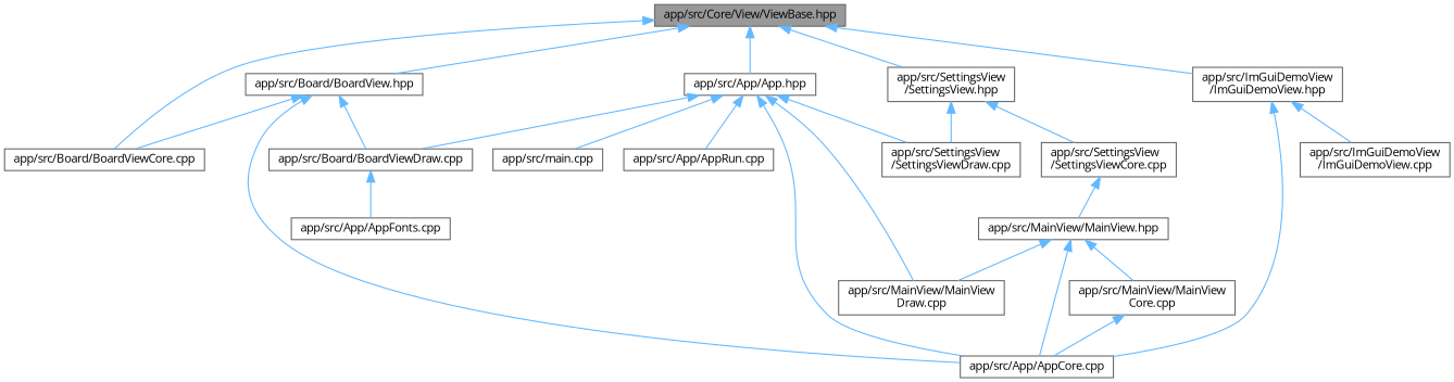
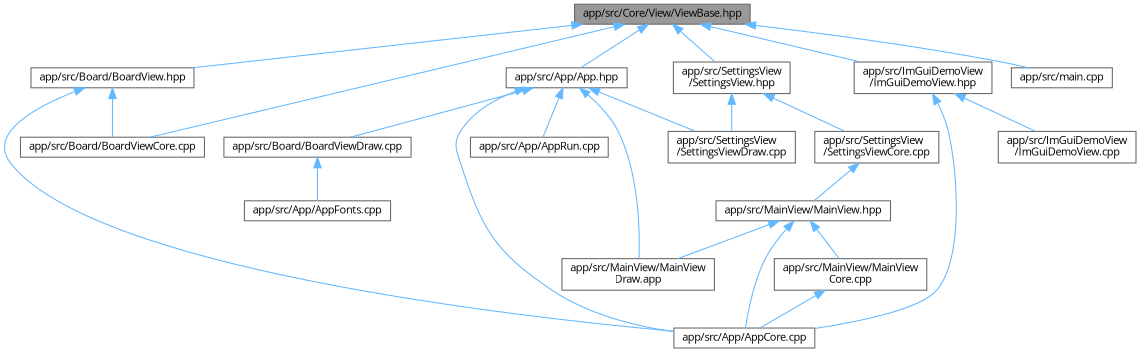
  digraph {
    fontname="Open Sans"
    node [color=grey40 fillcolor=white fontname="Open Sans" fontsize=10 shape=box style=filled]
    edge [color=steelblue1 dir=back fontname="Open Sans" fontsize=10 labelfontname=Helvetica labelfontsize=10 style=solid]
    n1 [color=gray40 fillcolor=grey60 fontcolor=black height=0.2 label="app/src/Core/View/ViewBase.hpp" width=0.4]
    n2 [height=0.2 label="app/src/App/App.hpp" width=0.4]
    n3 [height=0.2 label="app/src/Board/BoardView.hpp" width=0.4]
    n4 [height=0.2 label="app/src/Board/BoardViewCore.cpp" width=0.4]
    n5 [height=0.2 label="app/src/ImGuiDemoView\l/ImGuiDemoView.hpp" width=0.4]
    n6 [height=0.2 label="app/src/SettingsView\l/SettingsView.hpp" width=0.4]
    n7 [height=0.2 label="app/src/App/AppCore.cpp" width=0.4]
    n8 [height=0.2 label="app/src/App/AppRun.cpp" width=0.4]
    n9 [height=0.2 label="app/src/Board/BoardViewDraw.cpp" width=0.4]
-   n10 [height=0.2 label="app/src/MainView/MainView\lDraw.cpp" width=0.4]
+   n10 [height=0.2 label="app/src/MainView/MainView\lDraw.app" width=0.4]
    n11 [height=0.2 label="app/src/SettingsView\l/SettingsViewDraw.cpp" width=0.4]
    n12 [height=0.2 label="app/src/main.cpp" width=0.4]
    n13 [height=0.2 label="app/src/ImGuiDemoView\l/ImGuiDemoView.cpp" width=0.4]
    n14 [height=0.2 label="app/src/MainView/MainView.hpp" width=0.4]
    n15 [height=0.2 label="app/src/MainView/MainView\lCore.cpp" width=0.4]
    n16 [height=0.2 label="app/src/SettingsView\l/SettingsViewCore.cpp" width=0.4]
    n17 [height=0.2 label="app/src/App/AppFonts.cpp" width=0.4]
    n1 -> n2
    n1 -> n3
    n1 -> n4
    n1 -> n5
    n1 -> n6
    n2 -> n7
    n2 -> n8
    n2 -> n9
    n2 -> n10
    n2 -> n11
-   n2 -> n12
+   n1 -> n12
    n3 -> n4
    n3 -> n7
-   n3 -> n9
    n5 -> n7
    n5 -> n13
    n6 -> n11
    n6 -> n16
    n9 -> n17
    n14 -> n7
    n14 -> n10
    n14 -> n15
    n15 -> n7
    n16 -> n14
  }
